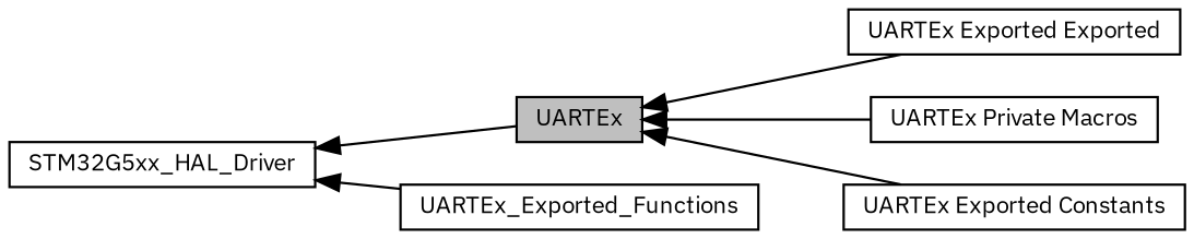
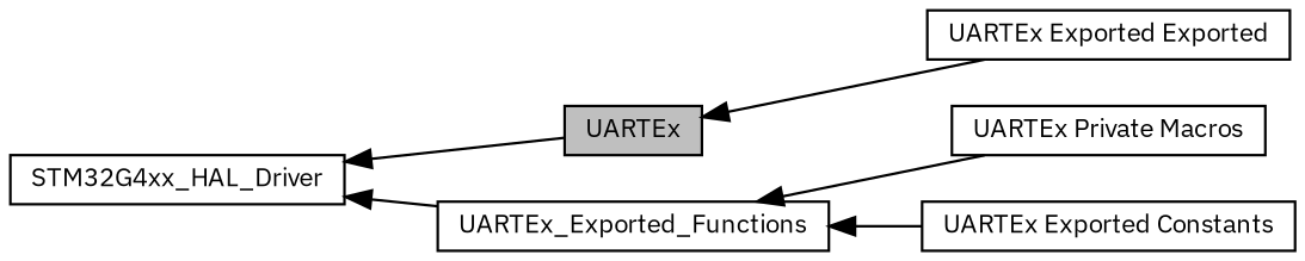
  digraph {
    fontname="IBM Plex Sans"
    rankdir=LR
    node [color=black fillcolor=white fontname="IBM Plex Sans" fontsize=10 shape=box style=filled]
    edge [dir=back fontname="IBM Plex Sans" fontsize=10 labelfontname=Helvetica labelfontsize=10 shape=plaintext style=solid]
    n1 [height=0.2 label="UARTEx Exported Constants" width=0.4]
    n2 [fillcolor=grey75 fontcolor=black height=0.2 label=UARTEx width=0.4]
    n3 [height=0.2 label="UARTEx Exported Exported" width=0.4]
    n4 [height=0.2 label="UARTEx Private Macros" width=0.4]
    n5 [height=0.2 label=UARTEx_Exported_Functions width=0.4]
-   n6 [height=0.2 label=STM32G5xx_HAL_Driver width=0.4]
-   n2 -> n1
+   n6 [height=0.2 label=STM32G4xx_HAL_Driver width=0.4]
+   n5 -> n1
    n2 -> n3
-   n2 -> n4
+   n5 -> n4
    n6 -> n2
    n6 -> n5
  }
